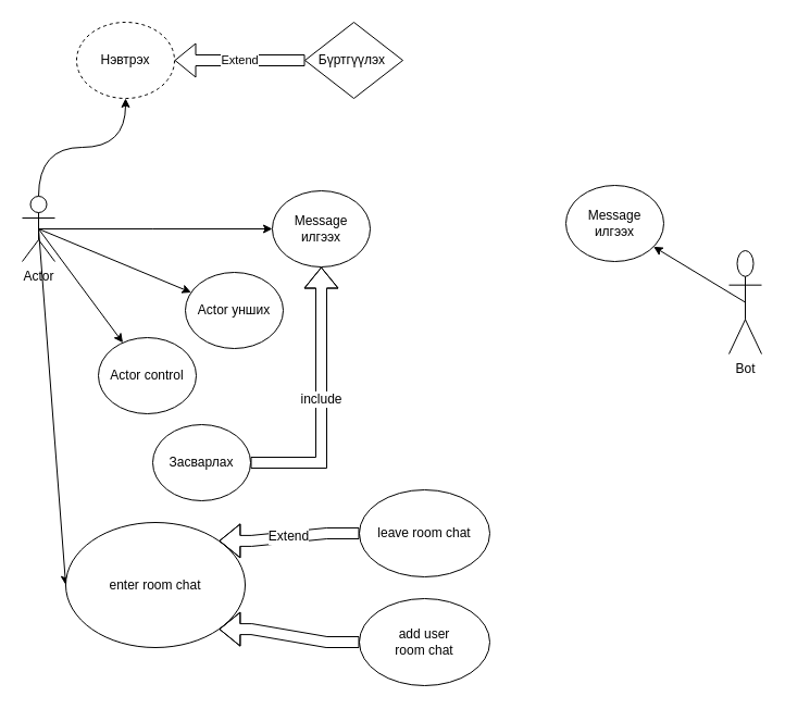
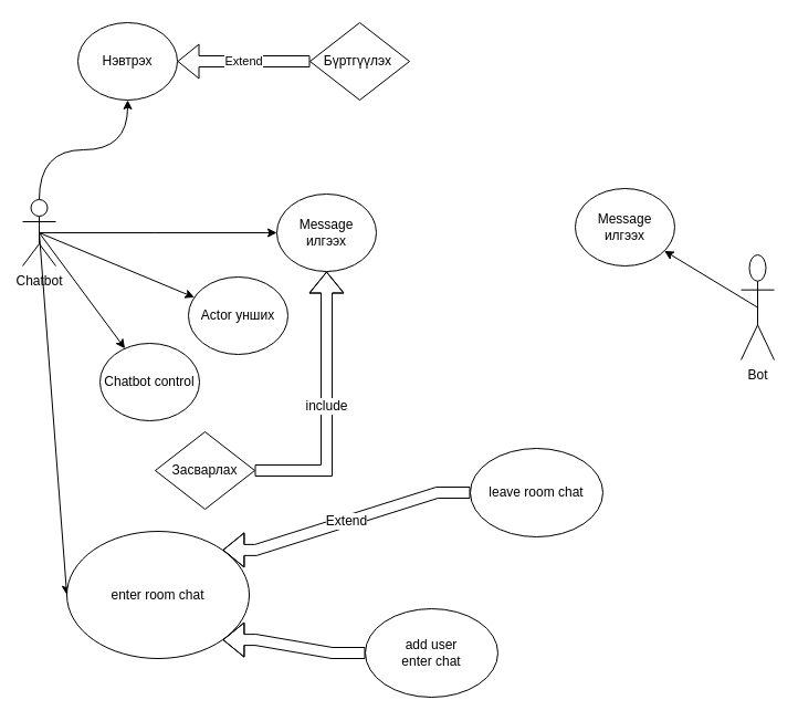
  <mxCell id="0" />
  <mxCell id="1" parent="0" />
  <mxCell id="2" style="edgeStyle=orthogonalEdgeStyle;curved=1;rounded=0;orthogonalLoop=1;jettySize=auto;html=1;exitX=0.5;exitY=0;exitDx=0;exitDy=0;exitPerimeter=0;" edge="1" parent="1" source="7" target="10"><mxGeometry relative="1" as="geometry" /></mxCell>
  <mxCell id="3" style="rounded=0;orthogonalLoop=1;jettySize=auto;html=1;exitX=0.5;exitY=0.5;exitDx=0;exitDy=0;exitPerimeter=0;edgeStyle=orthogonalEdgeStyle;elbow=vertical;curved=1;" edge="1" parent="1" source="7" target="13"><mxGeometry relative="1" as="geometry"><mxPoint x="270" y="250" as="targetPoint" /><Array as="points"><mxPoint x="140" y="210" /><mxPoint x="140" y="210" /></Array></mxGeometry></mxCell>
  <mxCell id="4" style="edgeStyle=none;rounded=0;orthogonalLoop=1;jettySize=auto;html=1;exitX=0.5;exitY=0.5;exitDx=0;exitDy=0;exitPerimeter=0;fontSize=12;elbow=vertical;" edge="1" parent="1" source="7" target="17"><mxGeometry relative="1" as="geometry" /></mxCell>
  <mxCell id="5" style="edgeStyle=none;rounded=0;orthogonalLoop=1;jettySize=auto;html=1;exitX=0.5;exitY=0.5;exitDx=0;exitDy=0;exitPerimeter=0;fontSize=12;elbow=vertical;" edge="1" parent="1" source="7" target="18"><mxGeometry relative="1" as="geometry" /></mxCell>
  <mxCell id="6" style="edgeStyle=none;rounded=0;orthogonalLoop=1;jettySize=auto;html=1;exitX=0.5;exitY=0.5;exitDx=0;exitDy=0;exitPerimeter=0;entryX=0;entryY=0.5;entryDx=0;entryDy=0;fontSize=12;elbow=vertical;" edge="1" parent="1" source="7" target="19"><mxGeometry relative="1" as="geometry" /></mxCell>
- <mxCell id="7" value="Actor" style="shape=umlActor;verticalLabelPosition=bottom;verticalAlign=top;html=1;outlineConnect=0;" vertex="1" parent="1"><mxGeometry x="20" y="180" width="30" height="60" as="geometry" /></mxCell>
+ <mxCell id="7" value="Chatbot" style="shape=umlActor;verticalLabelPosition=bottom;verticalAlign=top;html=1;outlineConnect=0;" vertex="1" parent="1"><mxGeometry x="20" y="180" width="30" height="60" as="geometry" /></mxCell>
  <mxCell id="8" style="edgeStyle=none;rounded=0;orthogonalLoop=1;jettySize=auto;html=1;exitX=0.5;exitY=0.5;exitDx=0;exitDy=0;exitPerimeter=0;fontSize=12;elbow=vertical;" edge="1" parent="1" source="9" target="16"><mxGeometry relative="1" as="geometry" /></mxCell>
  <mxCell id="9" value="Bot" style="shape=umlActor;verticalLabelPosition=bottom;verticalAlign=top;html=1;outlineConnect=0;" vertex="1" parent="1"><mxGeometry x="670" y="230" width="30" height="95" as="geometry" /></mxCell>
- <mxCell id="10" value="Нэвтрэх" style="ellipse;whiteSpace=wrap;html=1;dashed=1;" vertex="1" parent="1"><mxGeometry x="70" y="20" width="90" height="70" as="geometry" /></mxCell>
+ <mxCell id="10" value="Нэвтрэх" style="ellipse;whiteSpace=wrap;html=1;" vertex="1" parent="1"><mxGeometry x="70" y="20" width="90" height="70" as="geometry" /></mxCell>
  <mxCell id="11" value="Extend" style="rounded=0;orthogonalLoop=1;jettySize=auto;html=1;entryX=1;entryY=0.5;entryDx=0;entryDy=0;shape=flexArrow;" edge="1" parent="1" source="12" target="10"><mxGeometry relative="1" as="geometry" /></mxCell>
  <mxCell id="12" value="Бүртгүүлэх&amp;nbsp;" style="rhombus;whiteSpace=wrap;html=1;" vertex="1" parent="1"><mxGeometry x="280" y="20" width="90" height="70" as="geometry" /></mxCell>
  <mxCell id="13" value="Message илгээх" style="ellipse;whiteSpace=wrap;html=1;fontSize=12;" vertex="1" parent="1"><mxGeometry x="250" y="175" width="90" height="70" as="geometry" /></mxCell>
  <mxCell id="14" value="include" style="edgeStyle=orthogonalEdgeStyle;shape=flexArrow;curved=1;rounded=0;orthogonalLoop=1;jettySize=auto;html=1;fontSize=12;elbow=vertical;" edge="1" parent="1" source="15" target="13"><mxGeometry relative="1" as="geometry" /></mxCell>
- <mxCell id="15" value="Засварлах" style="ellipse;whiteSpace=wrap;html=1;fontSize=12;" vertex="1" parent="1"><mxGeometry x="140" y="390" width="90" height="70" as="geometry" /></mxCell>
+ <mxCell id="15" value="Засварлах" style="rhombus;whiteSpace=wrap;html=1;fontSize=12;" vertex="1" parent="1"><mxGeometry x="140" y="390" width="90" height="70" as="geometry" /></mxCell>
  <mxCell id="16" value="Message илгээх" style="ellipse;whiteSpace=wrap;html=1;fontSize=12;" vertex="1" parent="1"><mxGeometry x="520" y="170" width="90" height="70" as="geometry" /></mxCell>
  <mxCell id="17" value="Actor унших" style="ellipse;whiteSpace=wrap;html=1;fontSize=12;" vertex="1" parent="1"><mxGeometry x="170" y="250" width="90" height="70" as="geometry" /></mxCell>
- <mxCell id="18" value="Actor control" style="ellipse;whiteSpace=wrap;html=1;fontSize=12;" vertex="1" parent="1"><mxGeometry x="90" y="310" width="90" height="70" as="geometry" /></mxCell>
+ <mxCell id="18" value="Chatbot control" style="ellipse;whiteSpace=wrap;html=1;fontSize=12;" vertex="1" parent="1"><mxGeometry x="90" y="310" width="90" height="70" as="geometry" /></mxCell>
  <mxCell id="19" value="enter room chat" style="ellipse;whiteSpace=wrap;html=1;fontSize=12;" vertex="1" parent="1"><mxGeometry x="60" y="480" width="165" height="115" as="geometry" /></mxCell>
- <mxCell id="20" value="leave room chat" style="ellipse;whiteSpace=wrap;html=1;fontSize=12;" vertex="1" parent="1"><mxGeometry x="330" y="450" width="120" height="80" as="geometry" /></mxCell>
- <mxCell id="21" value="add user &lt;br&gt;room chat" style="ellipse;whiteSpace=wrap;html=1;fontSize=12;" vertex="1" parent="1"><mxGeometry x="330" y="550" width="120" height="80" as="geometry" /></mxCell>
+ <mxCell id="20" value="leave room chat" style="ellipse;whiteSpace=wrap;html=1;fontSize=12;" vertex="1" parent="1"><mxGeometry x="425" y="405" width="120" height="80" as="geometry" /></mxCell>
+ <mxCell id="21" value="add user &lt;br&gt;enter chat" style="ellipse;whiteSpace=wrap;html=1;fontSize=12;" vertex="1" parent="1"><mxGeometry x="330" y="550" width="120" height="80" as="geometry" /></mxCell>
  <mxCell id="22" value="Extend" style="shape=flexArrow;endArrow=classic;html=1;rounded=0;fontSize=12;elbow=vertical;exitX=0;exitY=0.5;exitDx=0;exitDy=0;entryX=1;entryY=0;entryDx=0;entryDy=0;edgeStyle=entityRelationEdgeStyle;" edge="1" parent="1" source="20" target="19"><mxGeometry width="50" height="50" relative="1" as="geometry"><mxPoint x="440" y="340" as="sourcePoint" /><mxPoint x="490" y="290" as="targetPoint" /></mxGeometry></mxCell>
  <mxCell id="23" value="" style="shape=flexArrow;endArrow=classic;html=1;rounded=0;fontSize=12;elbow=vertical;entryX=1;entryY=1;entryDx=0;entryDy=0;edgeStyle=entityRelationEdgeStyle;" edge="1" parent="1" source="21" target="19"><mxGeometry width="50" height="50" relative="1" as="geometry"><mxPoint x="550" y="505" as="sourcePoint" /><mxPoint x="600" y="455" as="targetPoint" /></mxGeometry></mxCell>
